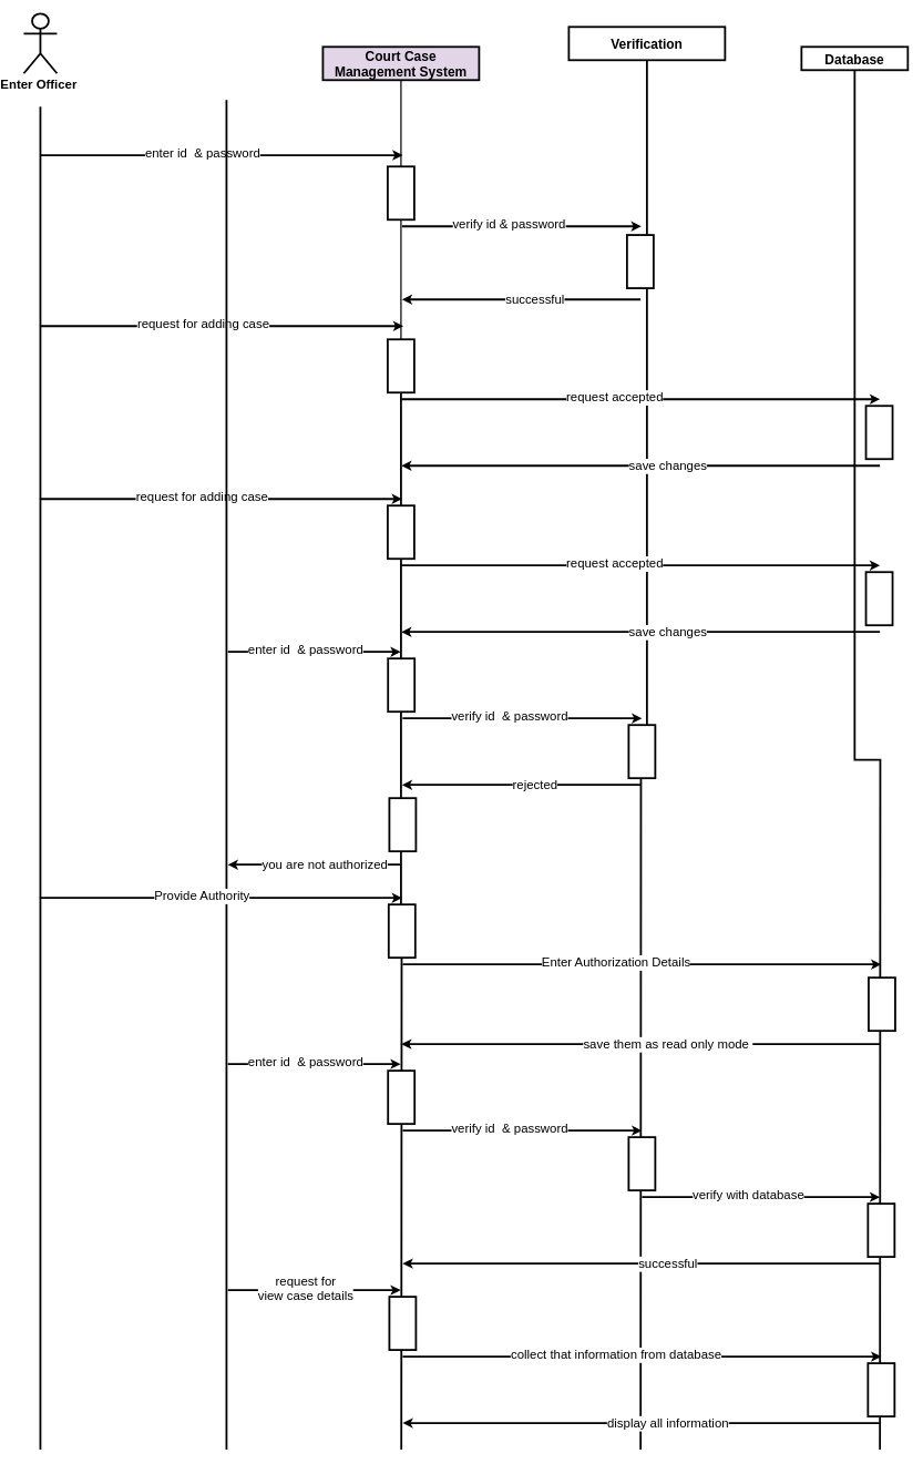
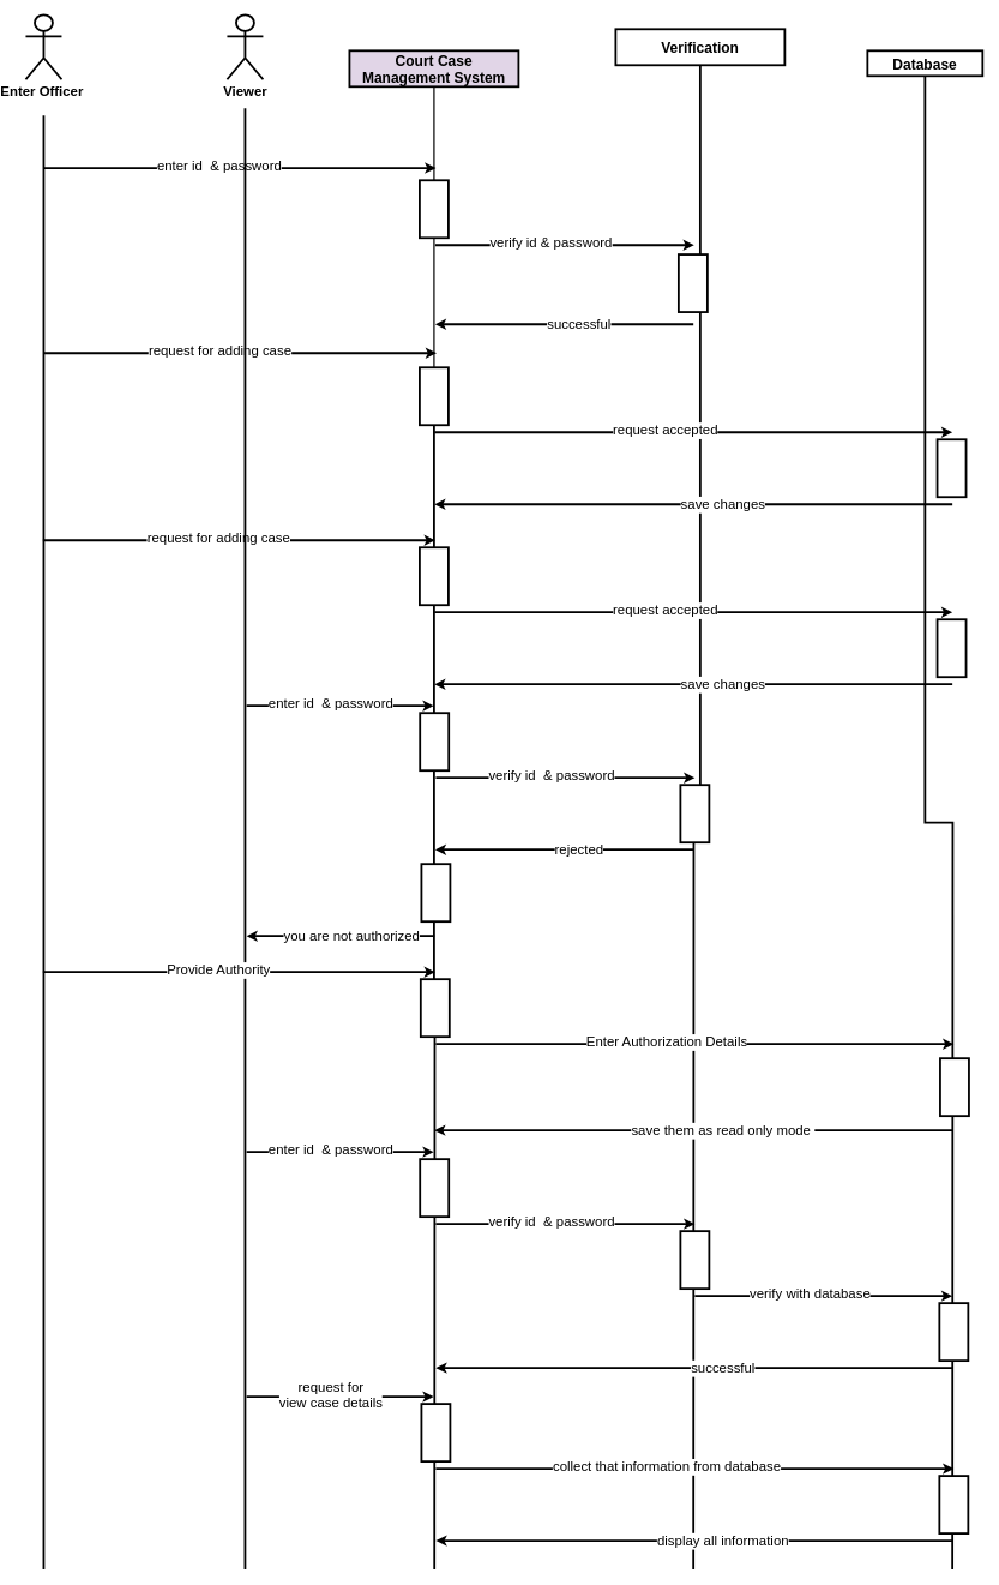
  <mxCell id="0" />
  <mxCell id="1" parent="0" />
  <mxCell id="2" value="&lt;span style=&quot;font-size: 19px&quot;&gt;&lt;b&gt;Enter Officer&amp;nbsp;&lt;/b&gt;&lt;/span&gt;" style="shape=umlActor;verticalLabelPosition=bottom;verticalAlign=top;html=1;outlineConnect=0;strokeWidth=3;" vertex="1" parent="1"><mxGeometry x="20" y="20" width="50" height="90" as="geometry" /></mxCell>
+ <mxCell id="3" value="&lt;span style=&quot;font-size: 19px&quot;&gt;&lt;b&gt;Viewer&lt;/b&gt;&lt;/span&gt;" style="shape=umlActor;verticalLabelPosition=bottom;verticalAlign=top;html=1;outlineConnect=0;strokeWidth=3;" vertex="1" parent="1"><mxGeometry x="300" y="20" width="50" height="90" as="geometry" /></mxCell>
  <mxCell id="4" style="edgeStyle=orthogonalEdgeStyle;rounded=0;orthogonalLoop=1;jettySize=auto;html=1;endArrow=none;endFill=0;strokeWidth=3;" edge="1" parent="1" source="19"><mxGeometry relative="1" as="geometry"><mxPoint x="588" y="2180" as="targetPoint" /></mxGeometry></mxCell>
  <mxCell id="5" value="&lt;font style=&quot;font-size: 20px&quot;&gt;&lt;b&gt;Court Case Management System&lt;/b&gt;&lt;/font&gt;" style="rounded=0;whiteSpace=wrap;html=1;strokeWidth=3;fillColor=#e1d5e7;" vertex="1" parent="1"><mxGeometry x="470" y="70" width="235" height="50" as="geometry" /></mxCell>
  <mxCell id="6" style="edgeStyle=orthogonalEdgeStyle;rounded=0;orthogonalLoop=1;jettySize=auto;html=1;endArrow=none;endFill=0;strokeWidth=3;" edge="1" parent="1" source="7"><mxGeometry relative="1" as="geometry"><mxPoint x="948" y="2180" as="targetPoint" /></mxGeometry></mxCell>
  <mxCell id="7" value="&lt;font style=&quot;font-size: 20px&quot;&gt;&lt;b&gt;Verification&lt;/b&gt;&lt;/font&gt;" style="rounded=0;whiteSpace=wrap;html=1;strokeWidth=3;" vertex="1" parent="1"><mxGeometry x="840" y="40" width="235" height="50" as="geometry" /></mxCell>
  <mxCell id="8" style="edgeStyle=orthogonalEdgeStyle;rounded=0;orthogonalLoop=1;jettySize=auto;html=1;endArrow=none;endFill=0;strokeWidth=3;" edge="1" parent="1" source="9"><mxGeometry relative="1" as="geometry"><mxPoint x="1308" y="2180" as="targetPoint" /></mxGeometry></mxCell>
  <mxCell id="9" value="&lt;font style=&quot;font-size: 20px&quot;&gt;&lt;b&gt;Database&lt;/b&gt;&lt;/font&gt;" style="rounded=0;whiteSpace=wrap;html=1;strokeWidth=3;" vertex="1" parent="1"><mxGeometry x="1190" y="70" width="160" height="35" as="geometry" /></mxCell>
  <mxCell id="10" value="" style="rounded=0;whiteSpace=wrap;html=1;strokeWidth=3;rotation=90;" vertex="1" parent="1"><mxGeometry x="547.5" y="270" width="80" height="40" as="geometry" /></mxCell>
  <mxCell id="11" style="edgeStyle=orthogonalEdgeStyle;rounded=0;orthogonalLoop=1;jettySize=auto;html=1;endArrow=none;endFill=0;strokeWidth=2;" edge="1" parent="1" source="5" target="10"><mxGeometry relative="1" as="geometry"><mxPoint x="588" y="1270" as="targetPoint" /><mxPoint x="587.5" y="120" as="sourcePoint" /></mxGeometry></mxCell>
  <mxCell id="12" value="" style="endArrow=classic;html=1;strokeWidth=3;" edge="1" parent="1"><mxGeometry width="50" height="50" relative="1" as="geometry"><mxPoint x="45" y="233" as="sourcePoint" /><mxPoint x="590" y="233" as="targetPoint" /></mxGeometry></mxCell>
  <mxCell id="13" value="&lt;font style=&quot;font-size: 19px&quot;&gt;enter id&amp;nbsp; &amp;amp; password&lt;/font&gt;" style="edgeLabel;html=1;align=center;verticalAlign=middle;resizable=0;points=[];" vertex="1" connectable="0" parent="12"><mxGeometry x="-0.11" y="3" relative="1" as="geometry"><mxPoint as="offset" /></mxGeometry></mxCell>
  <mxCell id="14" value="" style="endArrow=classic;html=1;strokeWidth=3;" edge="1" parent="1"><mxGeometry width="50" height="50" relative="1" as="geometry"><mxPoint x="589" y="340" as="sourcePoint" /><mxPoint x="949" y="340" as="targetPoint" /></mxGeometry></mxCell>
  <mxCell id="15" value="&lt;font style=&quot;font-size: 19px&quot;&gt;verify id &amp;amp; password&lt;/font&gt;" style="edgeLabel;html=1;align=center;verticalAlign=middle;resizable=0;points=[];" vertex="1" connectable="0" parent="14"><mxGeometry x="-0.11" y="3" relative="1" as="geometry"><mxPoint as="offset" /></mxGeometry></mxCell>
  <mxCell id="16" value="" style="rounded=0;whiteSpace=wrap;html=1;strokeWidth=3;rotation=90;" vertex="1" parent="1"><mxGeometry x="907.5" y="373" width="80" height="40" as="geometry" /></mxCell>
  <mxCell id="17" value="" style="endArrow=classic;html=1;strokeWidth=3;" edge="1" parent="1"><mxGeometry width="50" height="50" relative="1" as="geometry"><mxPoint x="948" y="450" as="sourcePoint" /><mxPoint x="589" y="450" as="targetPoint" /></mxGeometry></mxCell>
  <mxCell id="18" value="&lt;font style=&quot;font-size: 19px&quot;&gt;successful&lt;/font&gt;" style="edgeLabel;html=1;align=center;verticalAlign=middle;resizable=0;points=[];" vertex="1" connectable="0" parent="17"><mxGeometry x="-0.11" y="3" relative="1" as="geometry"><mxPoint y="-3" as="offset" /></mxGeometry></mxCell>
  <mxCell id="19" value="" style="rounded=0;whiteSpace=wrap;html=1;strokeWidth=3;rotation=90;" vertex="1" parent="1"><mxGeometry x="547.5" y="530" width="80" height="40" as="geometry" /></mxCell>
  <mxCell id="20" style="edgeStyle=orthogonalEdgeStyle;rounded=0;orthogonalLoop=1;jettySize=auto;html=1;endArrow=none;endFill=0;strokeWidth=2;" edge="1" parent="1" source="10" target="19"><mxGeometry relative="1" as="geometry"><mxPoint x="588" y="1270" as="targetPoint" /><mxPoint x="587.499" y="330" as="sourcePoint" /></mxGeometry></mxCell>
  <mxCell id="21" value="" style="endArrow=classic;html=1;strokeWidth=3;" edge="1" parent="1"><mxGeometry width="50" height="50" relative="1" as="geometry"><mxPoint x="46" y="490" as="sourcePoint" /><mxPoint x="591" y="490" as="targetPoint" /></mxGeometry></mxCell>
  <mxCell id="22" value="&lt;font style=&quot;font-size: 19px&quot;&gt;request for adding case&lt;/font&gt;" style="edgeLabel;html=1;align=center;verticalAlign=middle;resizable=0;points=[];" vertex="1" connectable="0" parent="21"><mxGeometry x="-0.11" y="3" relative="1" as="geometry"><mxPoint as="offset" /></mxGeometry></mxCell>
  <mxCell id="23" value="" style="endArrow=classic;html=1;strokeWidth=3;" edge="1" parent="1"><mxGeometry width="50" height="50" relative="1" as="geometry"><mxPoint x="588" y="600" as="sourcePoint" /><mxPoint x="1308" y="600" as="targetPoint" /></mxGeometry></mxCell>
  <mxCell id="24" value="&lt;font style=&quot;font-size: 19px&quot;&gt;request accepted&lt;/font&gt;" style="edgeLabel;html=1;align=center;verticalAlign=middle;resizable=0;points=[];" vertex="1" connectable="0" parent="23"><mxGeometry x="-0.11" y="3" relative="1" as="geometry"><mxPoint as="offset" /></mxGeometry></mxCell>
  <mxCell id="25" value="" style="endArrow=classic;html=1;strokeWidth=3;" edge="1" parent="1"><mxGeometry width="50" height="50" relative="1" as="geometry"><mxPoint x="1308" y="700" as="sourcePoint" /><mxPoint x="588" y="700" as="targetPoint" /></mxGeometry></mxCell>
  <mxCell id="26" value="&lt;font style=&quot;font-size: 19px&quot;&gt;save changes&lt;/font&gt;" style="edgeLabel;html=1;align=center;verticalAlign=middle;resizable=0;points=[];" vertex="1" connectable="0" parent="25"><mxGeometry x="-0.11" y="3" relative="1" as="geometry"><mxPoint y="-3" as="offset" /></mxGeometry></mxCell>
  <mxCell id="27" value="" style="rounded=0;whiteSpace=wrap;html=1;strokeWidth=3;rotation=90;" vertex="1" parent="1"><mxGeometry x="1267" y="630" width="80" height="40" as="geometry" /></mxCell>
  <mxCell id="28" value="" style="endArrow=classic;html=1;strokeWidth=3;" edge="1" parent="1"><mxGeometry width="50" height="50" relative="1" as="geometry"><mxPoint x="44" y="750" as="sourcePoint" /><mxPoint x="589" y="750" as="targetPoint" /></mxGeometry></mxCell>
  <mxCell id="29" value="&lt;font style=&quot;font-size: 19px&quot;&gt;request for adding case&lt;/font&gt;" style="edgeLabel;html=1;align=center;verticalAlign=middle;resizable=0;points=[];" vertex="1" connectable="0" parent="28"><mxGeometry x="-0.11" y="3" relative="1" as="geometry"><mxPoint as="offset" /></mxGeometry></mxCell>
  <mxCell id="30" value="" style="rounded=0;whiteSpace=wrap;html=1;strokeWidth=3;rotation=90;" vertex="1" parent="1"><mxGeometry x="547.5" y="780" width="80" height="40" as="geometry" /></mxCell>
  <mxCell id="31" value="" style="endArrow=classic;html=1;strokeWidth=3;" edge="1" parent="1"><mxGeometry width="50" height="50" relative="1" as="geometry"><mxPoint x="588" y="850" as="sourcePoint" /><mxPoint x="1308" y="850" as="targetPoint" /></mxGeometry></mxCell>
  <mxCell id="32" value="&lt;font style=&quot;font-size: 19px&quot;&gt;request accepted&lt;/font&gt;" style="edgeLabel;html=1;align=center;verticalAlign=middle;resizable=0;points=[];" vertex="1" connectable="0" parent="31"><mxGeometry x="-0.11" y="3" relative="1" as="geometry"><mxPoint as="offset" /></mxGeometry></mxCell>
  <mxCell id="33" value="" style="endArrow=classic;html=1;strokeWidth=3;" edge="1" parent="1"><mxGeometry width="50" height="50" relative="1" as="geometry"><mxPoint x="1308" y="950" as="sourcePoint" /><mxPoint x="588" y="950" as="targetPoint" /></mxGeometry></mxCell>
  <mxCell id="34" value="&lt;font style=&quot;font-size: 19px&quot;&gt;save changes&lt;/font&gt;" style="edgeLabel;html=1;align=center;verticalAlign=middle;resizable=0;points=[];" vertex="1" connectable="0" parent="33"><mxGeometry x="-0.11" y="3" relative="1" as="geometry"><mxPoint y="-3" as="offset" /></mxGeometry></mxCell>
  <mxCell id="35" value="" style="rounded=0;whiteSpace=wrap;html=1;strokeWidth=3;rotation=90;" vertex="1" parent="1"><mxGeometry x="1267" y="880" width="80" height="40" as="geometry" /></mxCell>
  <mxCell id="36" value="" style="endArrow=classic;html=1;strokeWidth=3;" edge="1" parent="1"><mxGeometry width="50" height="50" relative="1" as="geometry"><mxPoint x="327" y="980" as="sourcePoint" /><mxPoint x="587" y="980" as="targetPoint" /></mxGeometry></mxCell>
  <mxCell id="37" value="&lt;font style=&quot;font-size: 19px&quot;&gt;enter id&amp;nbsp; &amp;amp; password&lt;/font&gt;" style="edgeLabel;html=1;align=center;verticalAlign=middle;resizable=0;points=[];" vertex="1" connectable="0" parent="36"><mxGeometry x="-0.11" y="3" relative="1" as="geometry"><mxPoint as="offset" /></mxGeometry></mxCell>
  <mxCell id="38" value="" style="rounded=0;whiteSpace=wrap;html=1;strokeWidth=3;rotation=90;" vertex="1" parent="1"><mxGeometry x="548" y="1010" width="80" height="40" as="geometry" /></mxCell>
  <mxCell id="39" value="" style="endArrow=classic;html=1;strokeWidth=3;" edge="1" parent="1"><mxGeometry width="50" height="50" relative="1" as="geometry"><mxPoint x="590" y="1080" as="sourcePoint" /><mxPoint x="950" y="1080" as="targetPoint" /></mxGeometry></mxCell>
  <mxCell id="40" value="&lt;font style=&quot;font-size: 19px&quot;&gt;verify id&amp;nbsp; &amp;amp; password&lt;/font&gt;" style="edgeLabel;html=1;align=center;verticalAlign=middle;resizable=0;points=[];" vertex="1" connectable="0" parent="39"><mxGeometry x="-0.11" y="3" relative="1" as="geometry"><mxPoint as="offset" /></mxGeometry></mxCell>
  <mxCell id="41" value="" style="endArrow=classic;html=1;strokeWidth=3;" edge="1" parent="1"><mxGeometry width="50" height="50" relative="1" as="geometry"><mxPoint x="948" y="1180" as="sourcePoint" /><mxPoint x="589" y="1180" as="targetPoint" /></mxGeometry></mxCell>
  <mxCell id="42" value="&lt;span style=&quot;font-size: 19px&quot;&gt;rejected&lt;/span&gt;" style="edgeLabel;html=1;align=center;verticalAlign=middle;resizable=0;points=[];" vertex="1" connectable="0" parent="41"><mxGeometry x="-0.11" y="3" relative="1" as="geometry"><mxPoint y="-3" as="offset" /></mxGeometry></mxCell>
  <mxCell id="43" value="" style="rounded=0;whiteSpace=wrap;html=1;strokeWidth=3;rotation=90;" vertex="1" parent="1"><mxGeometry x="910" y="1110" width="80" height="40" as="geometry" /></mxCell>
  <mxCell id="44" value="" style="rounded=0;whiteSpace=wrap;html=1;strokeWidth=3;rotation=90;" vertex="1" parent="1"><mxGeometry x="550" y="1220" width="80" height="40" as="geometry" /></mxCell>
  <mxCell id="45" style="edgeStyle=orthogonalEdgeStyle;rounded=0;orthogonalLoop=1;jettySize=auto;html=1;endArrow=none;endFill=0;strokeWidth=3;" edge="1" parent="1"><mxGeometry relative="1" as="geometry"><mxPoint x="325" y="2180" as="targetPoint" /><mxPoint x="325" y="150" as="sourcePoint" /></mxGeometry></mxCell>
  <mxCell id="46" style="edgeStyle=orthogonalEdgeStyle;rounded=0;orthogonalLoop=1;jettySize=auto;html=1;endArrow=none;endFill=0;strokeWidth=3;" edge="1" parent="1"><mxGeometry relative="1" as="geometry"><mxPoint x="45" y="2180" as="targetPoint" /><mxPoint x="45" y="160" as="sourcePoint" /></mxGeometry></mxCell>
  <mxCell id="47" value="" style="endArrow=classic;html=1;strokeWidth=3;" edge="1" parent="1"><mxGeometry width="50" height="50" relative="1" as="geometry"><mxPoint x="588" y="1300" as="sourcePoint" /><mxPoint x="327" y="1300" as="targetPoint" /></mxGeometry></mxCell>
  <mxCell id="48" value="&lt;span style=&quot;font-size: 19px&quot;&gt;you are not authorized&lt;/span&gt;" style="edgeLabel;html=1;align=center;verticalAlign=middle;resizable=0;points=[];" vertex="1" connectable="0" parent="47"><mxGeometry x="-0.11" y="3" relative="1" as="geometry"><mxPoint y="-3" as="offset" /></mxGeometry></mxCell>
  <mxCell id="49" value="" style="endArrow=classic;html=1;strokeWidth=3;" edge="1" parent="1"><mxGeometry width="50" height="50" relative="1" as="geometry"><mxPoint x="44" y="1350" as="sourcePoint" /><mxPoint x="589" y="1350" as="targetPoint" /></mxGeometry></mxCell>
  <mxCell id="50" value="&lt;font style=&quot;font-size: 19px&quot;&gt;Provide Authority&lt;/font&gt;" style="edgeLabel;html=1;align=center;verticalAlign=middle;resizable=0;points=[];" vertex="1" connectable="0" parent="49"><mxGeometry x="-0.11" y="3" relative="1" as="geometry"><mxPoint as="offset" /></mxGeometry></mxCell>
  <mxCell id="51" value="" style="rounded=0;whiteSpace=wrap;html=1;strokeWidth=3;rotation=90;" vertex="1" parent="1"><mxGeometry x="549" y="1380" width="80" height="40" as="geometry" /></mxCell>
  <mxCell id="52" value="" style="endArrow=classic;html=1;strokeWidth=3;" edge="1" parent="1"><mxGeometry width="50" height="50" relative="1" as="geometry"><mxPoint x="590" y="1450" as="sourcePoint" /><mxPoint x="1310" y="1450" as="targetPoint" /></mxGeometry></mxCell>
  <mxCell id="53" value="&lt;font style=&quot;font-size: 19px&quot;&gt;Enter Authorization Details&lt;/font&gt;" style="edgeLabel;html=1;align=center;verticalAlign=middle;resizable=0;points=[];" vertex="1" connectable="0" parent="52"><mxGeometry x="-0.11" y="3" relative="1" as="geometry"><mxPoint as="offset" /></mxGeometry></mxCell>
  <mxCell id="54" value="" style="rounded=0;whiteSpace=wrap;html=1;strokeWidth=3;rotation=90;" vertex="1" parent="1"><mxGeometry x="1271" y="1490" width="80" height="40" as="geometry" /></mxCell>
  <mxCell id="55" value="" style="endArrow=classic;html=1;strokeWidth=3;" edge="1" parent="1"><mxGeometry width="50" height="50" relative="1" as="geometry"><mxPoint x="1308" y="1570" as="sourcePoint" /><mxPoint x="588" y="1570" as="targetPoint" /></mxGeometry></mxCell>
  <mxCell id="56" value="&lt;font style=&quot;font-size: 19px&quot;&gt;save them as read only mode&amp;nbsp;&lt;/font&gt;" style="edgeLabel;html=1;align=center;verticalAlign=middle;resizable=0;points=[];" vertex="1" connectable="0" parent="55"><mxGeometry x="-0.11" y="3" relative="1" as="geometry"><mxPoint y="-3" as="offset" /></mxGeometry></mxCell>
  <mxCell id="57" value="" style="endArrow=classic;html=1;strokeWidth=3;" edge="1" parent="1"><mxGeometry width="50" height="50" relative="1" as="geometry"><mxPoint x="327" y="1600" as="sourcePoint" /><mxPoint x="587" y="1600" as="targetPoint" /></mxGeometry></mxCell>
  <mxCell id="58" value="&lt;font style=&quot;font-size: 19px&quot;&gt;enter id&amp;nbsp; &amp;amp; password&lt;/font&gt;" style="edgeLabel;html=1;align=center;verticalAlign=middle;resizable=0;points=[];" vertex="1" connectable="0" parent="57"><mxGeometry x="-0.11" y="3" relative="1" as="geometry"><mxPoint as="offset" /></mxGeometry></mxCell>
  <mxCell id="59" value="" style="rounded=0;whiteSpace=wrap;html=1;strokeWidth=3;rotation=90;" vertex="1" parent="1"><mxGeometry x="548" y="1630" width="80" height="40" as="geometry" /></mxCell>
  <mxCell id="60" value="" style="endArrow=classic;html=1;strokeWidth=3;" edge="1" parent="1"><mxGeometry width="50" height="50" relative="1" as="geometry"><mxPoint x="590" y="1700" as="sourcePoint" /><mxPoint x="950" y="1700" as="targetPoint" /></mxGeometry></mxCell>
  <mxCell id="61" value="&lt;font style=&quot;font-size: 19px&quot;&gt;verify id&amp;nbsp; &amp;amp; password&lt;/font&gt;" style="edgeLabel;html=1;align=center;verticalAlign=middle;resizable=0;points=[];" vertex="1" connectable="0" parent="60"><mxGeometry x="-0.11" y="3" relative="1" as="geometry"><mxPoint as="offset" /></mxGeometry></mxCell>
  <mxCell id="62" value="" style="rounded=0;whiteSpace=wrap;html=1;strokeWidth=3;rotation=90;" vertex="1" parent="1"><mxGeometry x="910" y="1730" width="80" height="40" as="geometry" /></mxCell>
  <mxCell id="63" value="" style="endArrow=classic;html=1;strokeWidth=3;" edge="1" parent="1"><mxGeometry width="50" height="50" relative="1" as="geometry"><mxPoint x="950" y="1800" as="sourcePoint" /><mxPoint x="1308" y="1800" as="targetPoint" /></mxGeometry></mxCell>
  <mxCell id="64" value="&lt;font style=&quot;font-size: 19px&quot;&gt;verify with database&lt;/font&gt;" style="edgeLabel;html=1;align=center;verticalAlign=middle;resizable=0;points=[];" vertex="1" connectable="0" parent="63"><mxGeometry x="-0.11" y="3" relative="1" as="geometry"><mxPoint as="offset" /></mxGeometry></mxCell>
  <mxCell id="65" value="" style="rounded=0;whiteSpace=wrap;html=1;strokeWidth=3;rotation=90;" vertex="1" parent="1"><mxGeometry x="1270" y="1830" width="80" height="40" as="geometry" /></mxCell>
  <mxCell id="66" value="" style="endArrow=classic;html=1;strokeWidth=3;" edge="1" parent="1"><mxGeometry width="50" height="50" relative="1" as="geometry"><mxPoint x="1308" y="1900" as="sourcePoint" /><mxPoint x="590" y="1900" as="targetPoint" /></mxGeometry></mxCell>
  <mxCell id="67" value="&lt;font style=&quot;font-size: 19px&quot;&gt;successful&lt;/font&gt;" style="edgeLabel;html=1;align=center;verticalAlign=middle;resizable=0;points=[];" vertex="1" connectable="0" parent="66"><mxGeometry x="-0.11" y="3" relative="1" as="geometry"><mxPoint y="-3" as="offset" /></mxGeometry></mxCell>
  <mxCell id="68" value="" style="rounded=0;whiteSpace=wrap;html=1;strokeWidth=3;rotation=90;" vertex="1" parent="1"><mxGeometry x="550" y="1970" width="80" height="40" as="geometry" /></mxCell>
  <mxCell id="69" value="" style="endArrow=classic;html=1;strokeWidth=3;" edge="1" parent="1"><mxGeometry width="50" height="50" relative="1" as="geometry"><mxPoint x="327" y="1940" as="sourcePoint" /><mxPoint x="587" y="1940" as="targetPoint" /></mxGeometry></mxCell>
  <mxCell id="70" value="&lt;font style=&quot;font-size: 19px&quot;&gt;request for &lt;br&gt;view case details&lt;/font&gt;" style="edgeLabel;html=1;align=center;verticalAlign=middle;resizable=0;points=[];" vertex="1" connectable="0" parent="69"><mxGeometry x="-0.11" y="3" relative="1" as="geometry"><mxPoint as="offset" /></mxGeometry></mxCell>
  <mxCell id="71" value="" style="endArrow=classic;html=1;strokeWidth=3;" edge="1" parent="1"><mxGeometry width="50" height="50" relative="1" as="geometry"><mxPoint x="590" y="2040" as="sourcePoint" /><mxPoint x="1310" y="2040" as="targetPoint" /></mxGeometry></mxCell>
  <mxCell id="72" value="&lt;span style=&quot;font-size: 19px&quot;&gt;collect that information from database&lt;/span&gt;" style="edgeLabel;html=1;align=center;verticalAlign=middle;resizable=0;points=[];" vertex="1" connectable="0" parent="71"><mxGeometry x="-0.11" y="3" relative="1" as="geometry"><mxPoint as="offset" /></mxGeometry></mxCell>
  <mxCell id="73" value="" style="endArrow=classic;html=1;strokeWidth=3;" edge="1" parent="1"><mxGeometry width="50" height="50" relative="1" as="geometry"><mxPoint x="1308" y="2140" as="sourcePoint" /><mxPoint x="590" y="2140" as="targetPoint" /></mxGeometry></mxCell>
  <mxCell id="74" value="&lt;font style=&quot;font-size: 19px&quot;&gt;display all information&lt;/font&gt;" style="edgeLabel;html=1;align=center;verticalAlign=middle;resizable=0;points=[];" vertex="1" connectable="0" parent="73"><mxGeometry x="-0.11" y="3" relative="1" as="geometry"><mxPoint y="-3" as="offset" /></mxGeometry></mxCell>
  <mxCell id="75" value="" style="rounded=0;whiteSpace=wrap;html=1;strokeWidth=3;rotation=90;" vertex="1" parent="1"><mxGeometry x="1270" y="2070" width="80" height="40" as="geometry" /></mxCell>
